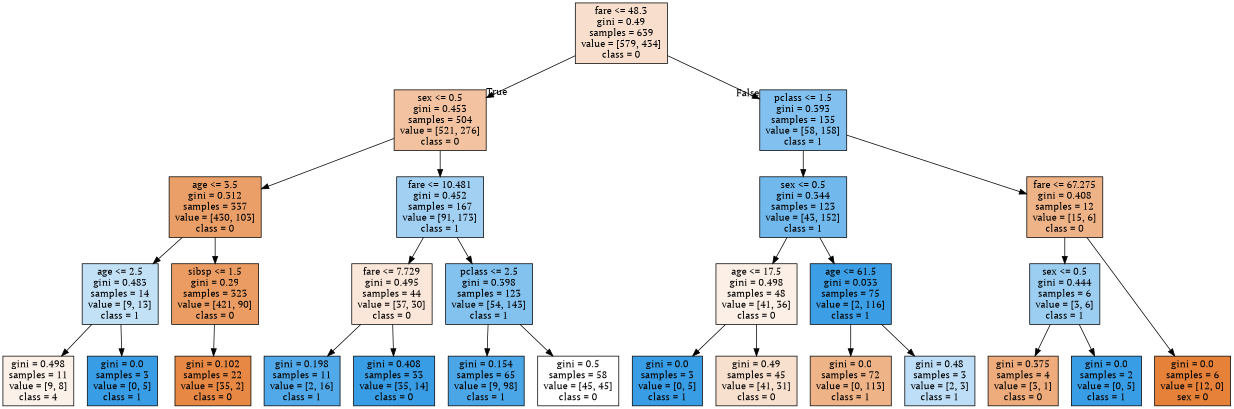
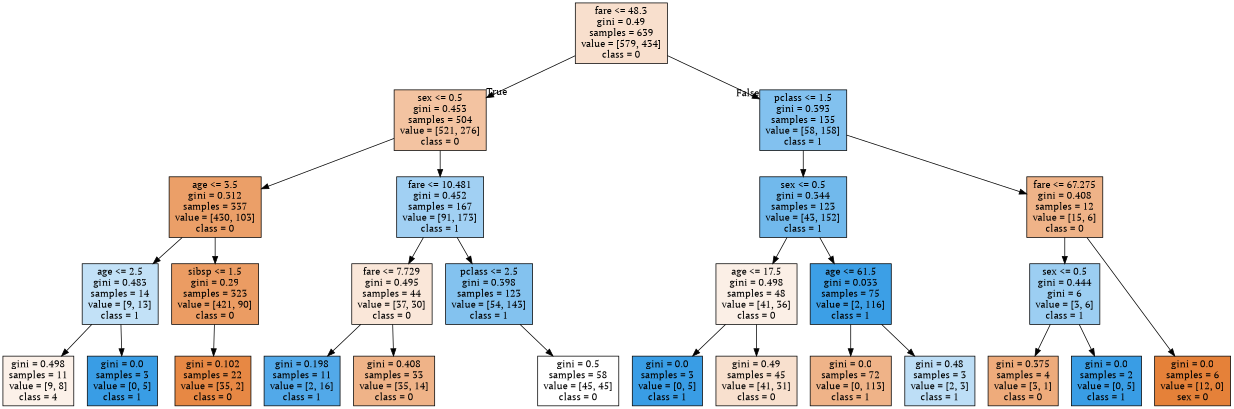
  digraph {
    fontname="PT Serif"
    ranksep=equally
    splines=polyline
    node [color=black fillcolor="#e5813999" fontname="PT Serif" shape=box style=filled]
    edge [fontname="PT Serif"]
    n1 [fillcolor="#e5813940" label="fare <= 48.3\ngini = 0.49\nsamples = 639\nvalue = [579, 434]\nclass = 0"]
    n2 [fillcolor="#e5813978" label="sex <= 0.5\ngini = 0.453\nsamples = 504\nvalue = [521, 276]\nclass = 0"]
    n3 [fillcolor="#399de5a1" label="pclass <= 1.5\ngini = 0.393\nsamples = 135\nvalue = [58, 158]\nclass = 1"]
    n4 [fillcolor="#e58139c2" label="age <= 3.5\ngini = 0.312\nsamples = 337\nvalue = [430, 103]\nclass = 0"]
    n5 [fillcolor="#399de579" label="fare <= 10.481\ngini = 0.452\nsamples = 167\nvalue = [91, 173]\nclass = 1"]
    n6 [fillcolor="#399de5b7" label="sex <= 0.5\ngini = 0.344\nsamples = 123\nvalue = [43, 152]\nclass = 1"]
    n7 [label="fare <= 67.275\ngini = 0.408\nsamples = 12\nvalue = [15, 6]\nclass = 0"]
    n8 [fillcolor="#399de54e" label="age <= 2.5\ngini = 0.483\nsamples = 14\nvalue = [9, 13]\nclass = 1"]
    n9 [fillcolor="#e58139c8" label="sibsp <= 1.5\ngini = 0.29\nsamples = 323\nvalue = [421, 90]\nclass = 0"]
    n10 [fillcolor="#e5813930" label="fare <= 7.729\ngini = 0.495\nsamples = 44\nvalue = [37, 30]\nclass = 0"]
    n11 [fillcolor="#399de59f" label="pclass <= 2.5\ngini = 0.398\nsamples = 123\nvalue = [54, 143]\nclass = 1"]
    n12 [fillcolor="#e581391f" label="age <= 17.5\ngini = 0.498\nsamples = 48\nvalue = [41, 36]\nclass = 0"]
    n13 [fillcolor="#399de5fb" label="age <= 61.5\ngini = 0.033\nsamples = 75\nvalue = [2, 116]\nclass = 1"]
-   n14 [fillcolor="#399de57f" label="sex <= 0.5\ngini = 0.444\nsamples = 6\nvalue = [3, 6]\nclass = 1"]
+   n14 [fillcolor="#399de57f" label="sex <= 0.5\ngini = 0.444\ngini = 6\nvalue = [3, 6]\nclass = 1"]
    n15 [fillcolor="#e581391c" label="gini = 0.498\nsamples = 11\nvalue = [9, 8]\nclass = 4"]
    n16 [fillcolor="#399de5ff" label="gini = 0.0\nsamples = 3\nvalue = [0, 5]\nclass = 1"]
    n17 [fillcolor="#e58139f0" label="gini = 0.102\nsamples = 22\nvalue = [35, 2]\nclass = 0"]
    n18 [fillcolor="#399de5df" label="gini = 0.198\nsamples = 11\nvalue = [2, 16]\nclass = 1"]
-   n19 [fillcolor="#399de5ff" label="gini = 0.408\nsamples = 33\nvalue = [35, 14]\nclass = 0"]
-   n20 [fillcolor="#399de5e8" label="gini = 0.154\nsamples = 65\nvalue = [9, 98]\nclass = 1"]
+   n19 [label="gini = 0.408\nsamples = 33\nvalue = [35, 14]\nclass = 0"]
    n21 [fillcolor="#e5813900" label="gini = 0.5\nsamples = 58\nvalue = [45, 45]\nclass = 0"]
    n22 [fillcolor="#399de5ff" label="gini = 0.0\nsamples = 3\nvalue = [0, 5]\nclass = 1"]
    n23 [fillcolor="#e581393e" label="gini = 0.49\nsamples = 45\nvalue = [41, 31]\nclass = 0"]
    n24 [label="gini = 0.0\nsamples = 72\nvalue = [0, 113]\nclass = 1"]
    n25 [fillcolor="#399de555" label="gini = 0.48\nsamples = 3\nvalue = [2, 3]\nclass = 1"]
    n26 [fillcolor="#e58139aa" label="gini = 0.375\nsamples = 4\nvalue = [3, 1]\nclass = 0"]
    n27 [fillcolor="#399de5ff" label="gini = 0.0\nsamples = 2\nvalue = [0, 5]\nclass = 1"]
    n28 [fillcolor="#e58139ff" label="gini = 0.0\nsamples = 6\nvalue = [12, 0]\nsex = 0"]
    subgraph sub_1 {
      rank=same
      n1
    }
    subgraph sub_2 {
      rank=same
      n2
      n3
    }
    subgraph sub_3 {
      rank=same
      n4
      n5
      n6
      n7
    }
    subgraph sub_4 {
      rank=same
      n8
      n9
      n10
      n11
      n12
      n13
      n14
    }
    subgraph sub_5 {
      rank=same
      n15
      n16
      n17
      n18
      n19
-     n20
      n21
      n22
      n23
      n24
      n25
      n26
      n27
      n28
    }
    n1 -> n2 [headlabel=True labelangle=45 labeldistance=2.5]
    n1 -> n3 [headlabel=False labelangle=-45 labeldistance=2.5]
    n2 -> n4
    n2 -> n5
    n3 -> n6
    n3 -> n7
    n4 -> n8
    n4 -> n9
    n5 -> n10
    n5 -> n11
    n6 -> n12
    n6 -> n13
    n7 -> n14
    n7 -> n28
    n8 -> n15
    n8 -> n16
    n9 -> n17
    n10 -> n18
    n10 -> n19
-   n11 -> n20
    n11 -> n21
    n12 -> n22
    n12 -> n23
    n13 -> n24
    n13 -> n25
    n14 -> n26
    n14 -> n27
  }
